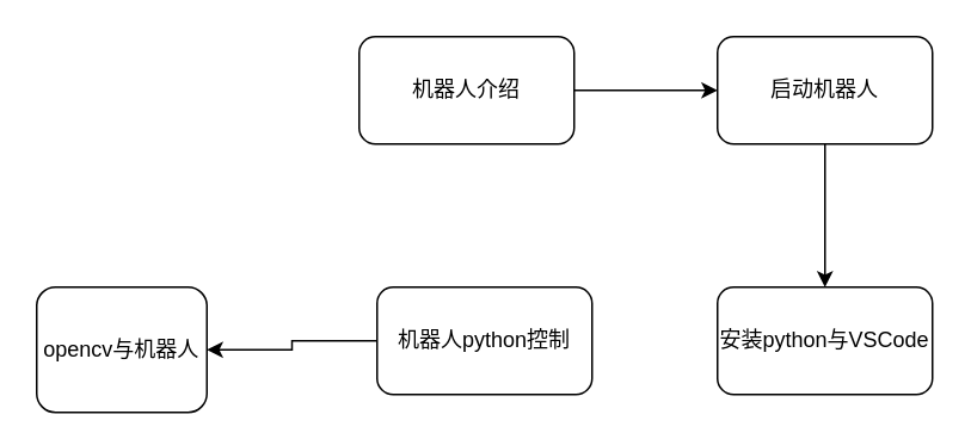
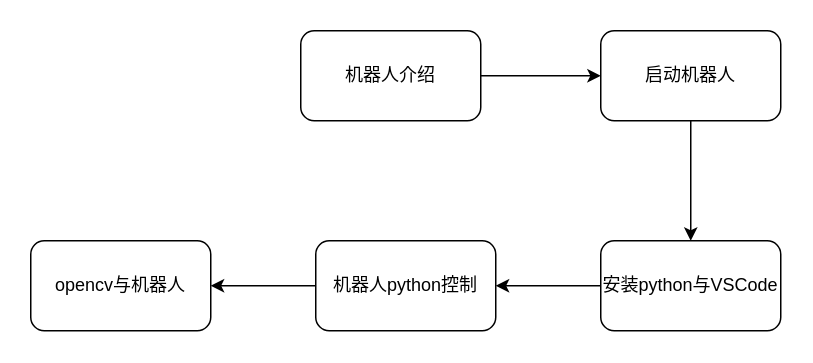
  <mxCell id="0" />
  <mxCell id="1" parent="0" />
  <mxCell id="2" value="" style="edgeStyle=orthogonalEdgeStyle;rounded=0;orthogonalLoop=1;jettySize=auto;html=1;" edge="1" parent="1" source="3" target="5"><mxGeometry relative="1" as="geometry" /></mxCell>
  <mxCell id="3" value="机器人介绍" style="whiteSpace=wrap;html=1;rounded=1;" vertex="1" parent="1"><mxGeometry x="200" y="20" width="120" height="60" as="geometry" /></mxCell>
  <mxCell id="4" value="" style="edgeStyle=orthogonalEdgeStyle;rounded=0;orthogonalLoop=1;jettySize=auto;html=1;" edge="1" parent="1" source="5" target="7"><mxGeometry relative="1" as="geometry" /></mxCell>
  <mxCell id="5" value="启动机器人" style="whiteSpace=wrap;html=1;rounded=1;" vertex="1" parent="1"><mxGeometry x="400" y="20" width="120" height="60" as="geometry" /></mxCell>
+ <mxCell id="6" value="" style="edgeStyle=orthogonalEdgeStyle;rounded=0;orthogonalLoop=1;jettySize=auto;html=1;" edge="1" parent="1" source="7" target="9"><mxGeometry relative="1" as="geometry" /></mxCell>
  <mxCell id="7" value="安装python与VSCode" style="whiteSpace=wrap;html=1;rounded=1;" vertex="1" parent="1"><mxGeometry x="400" y="160" width="120" height="60" as="geometry" /></mxCell>
  <mxCell id="8" value="" style="edgeStyle=orthogonalEdgeStyle;rounded=0;orthogonalLoop=1;jettySize=auto;html=1;" edge="1" parent="1" source="9" target="10"><mxGeometry relative="1" as="geometry" /></mxCell>
  <mxCell id="9" value="机器人python控制" style="whiteSpace=wrap;html=1;rounded=1;" vertex="1" parent="1"><mxGeometry x="210" y="160" width="120" height="60" as="geometry" /></mxCell>
- <mxCell id="10" value="opencv与机器人" style="whiteSpace=wrap;html=1;rounded=1;" vertex="1" parent="1"><mxGeometry x="20" y="160" width="95" height="70" as="geometry" /></mxCell>
+ <mxCell id="10" value="opencv与机器人" style="whiteSpace=wrap;html=1;rounded=1;" vertex="1" parent="1"><mxGeometry x="20" y="160" width="120" height="60" as="geometry" /></mxCell>
